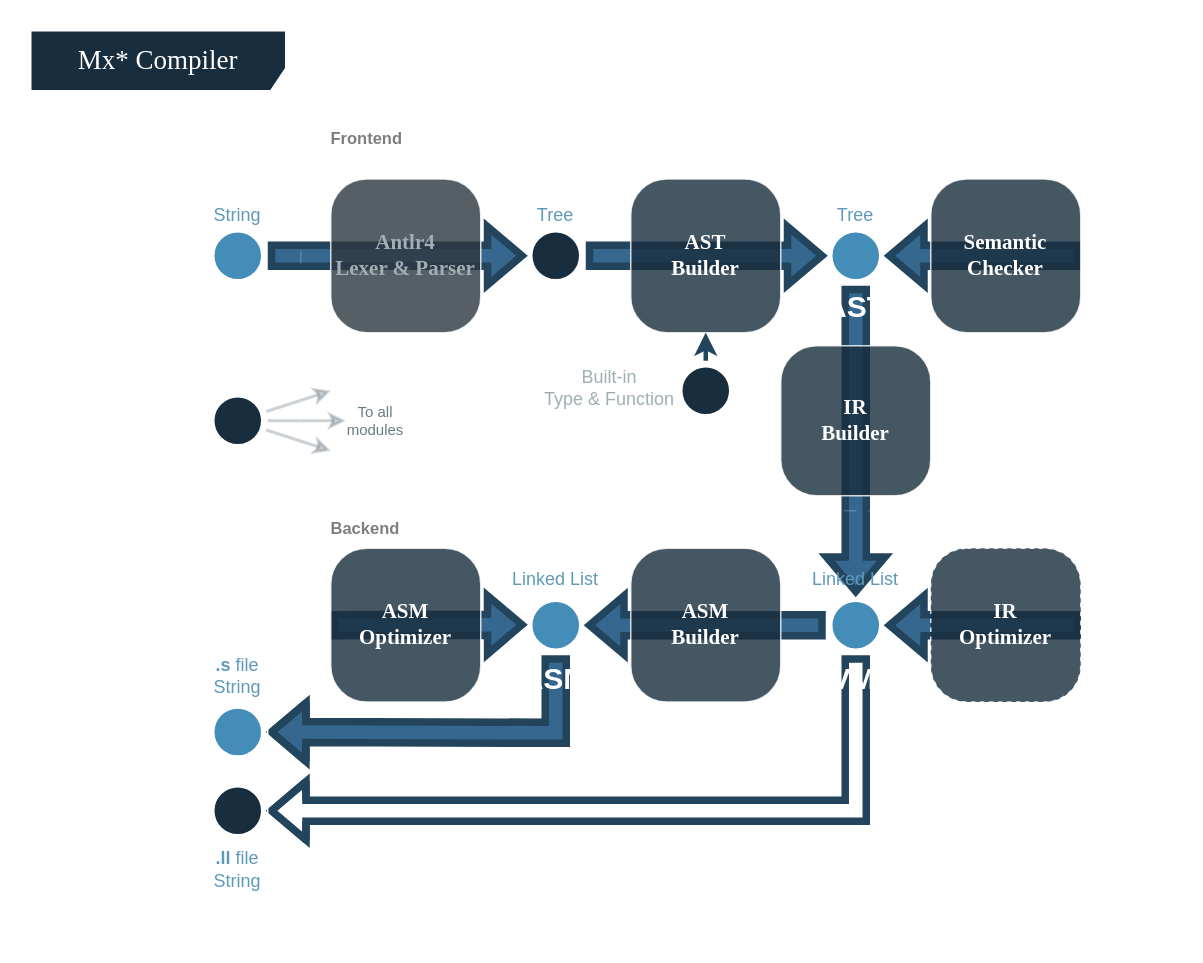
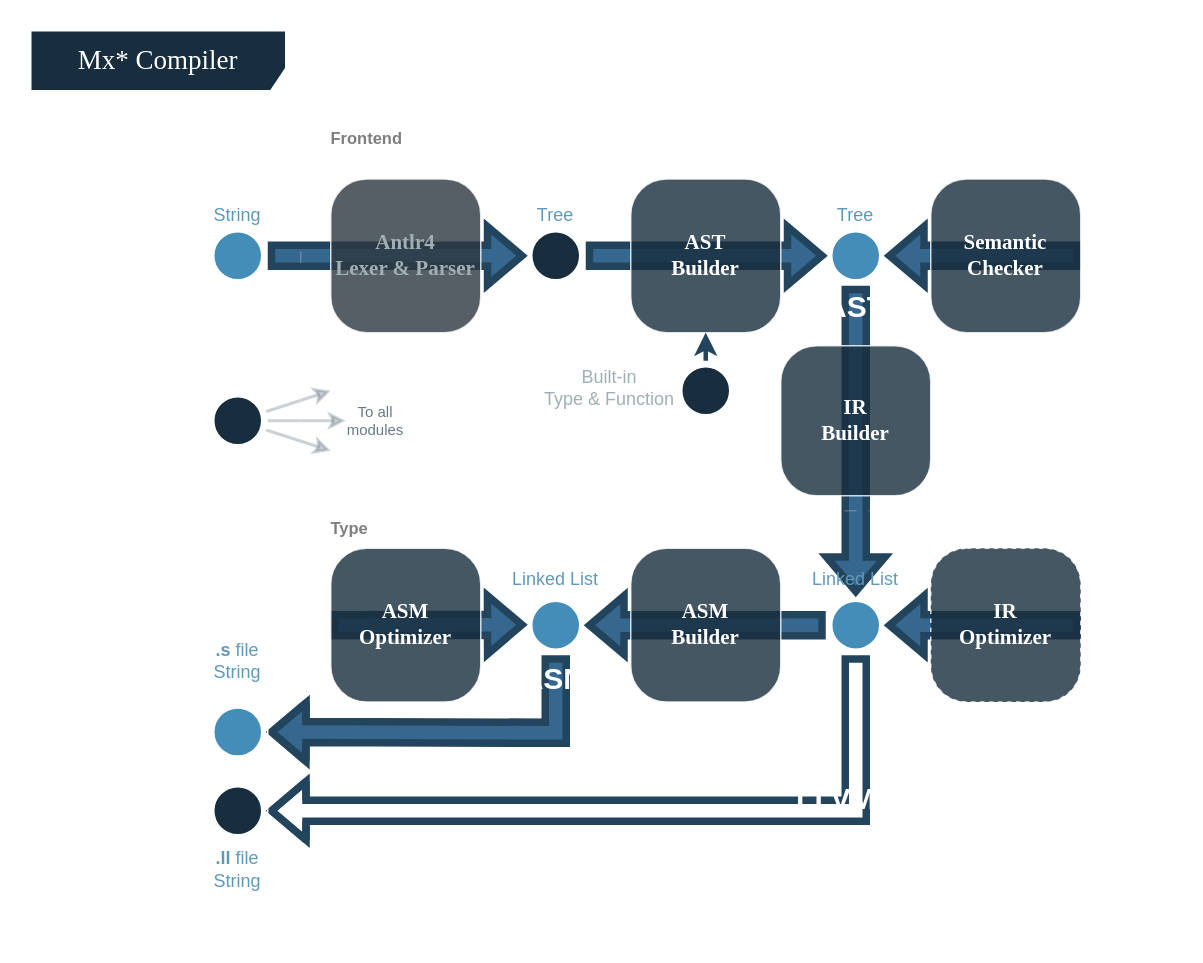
  <mxCell id="0" />
  <mxCell id="1" parent="0" />
  <mxCell id="2" value="Mx* Compiler" style="shape=umlFrame;whiteSpace=wrap;html=1;rounded=1;shadow=0;comic=0;labelBackgroundColor=none;strokeWidth=1;fontFamily=Verdana;fontSize=18;align=center;fillColor=#182E3E;strokeColor=#FFFFFF;fontColor=#FFFFFF;width=170;height=40;movable=1;resizable=1;rotatable=1;deletable=1;editable=1;locked=0;connectable=1;" parent="1" vertex="1"><mxGeometry x="20" y="20" width="760" height="600" as="geometry" /></mxCell>
- <mxCell id="3" value="&amp;nbsp; &amp;nbsp; &amp;nbsp; Backend" style="swimlane;strokeColor=#FFFFFF;fontFamily=Helvetica;fontSize=11;fontColor=default;fillColor=none;dashed=1;dashPattern=8 8;opacity=20;rounded=1;arcSize=28;swimlaneLine=0;textOpacity=50;container=0;align=left;verticalAlign=middle;html=1;whiteSpace=wrap;movable=1;resizable=1;rotatable=1;deletable=1;editable=1;locked=0;connectable=1;" vertex="1" parent="1"><mxGeometry x="200" y="340" width="540" height="220" as="geometry"><mxRectangle x="210" y="325" width="90" height="30" as="alternateBounds" /></mxGeometry></mxCell>
+ <mxCell id="3" value="&amp;nbsp; &amp;nbsp; &amp;nbsp; Type" style="swimlane;strokeColor=#FFFFFF;fontFamily=Helvetica;fontSize=11;fontColor=default;fillColor=none;dashed=1;dashPattern=8 8;opacity=20;rounded=1;arcSize=28;swimlaneLine=0;textOpacity=50;container=0;align=left;verticalAlign=middle;html=1;whiteSpace=wrap;movable=1;resizable=1;rotatable=1;deletable=1;editable=1;locked=0;connectable=1;" vertex="1" parent="1"><mxGeometry x="200" y="340" width="540" height="220" as="geometry"><mxRectangle x="210" y="325" width="90" height="30" as="alternateBounds" /></mxGeometry></mxCell>
  <mxCell id="4" style="edgeStyle=none;shape=flexArrow;rounded=0;orthogonalLoop=1;jettySize=auto;html=1;labelBackgroundColor=default;strokeColor=#23445D;strokeWidth=5;align=center;verticalAlign=middle;fontFamily=Helvetica;fontSize=11;fontColor=default;endArrow=classic;" edge="1" parent="1" source="54"><mxGeometry relative="1" as="geometry"><mxPoint x="570" y="436.25" as="sourcePoint" /><mxPoint x="178" y="540" as="targetPoint" /><Array as="points"><mxPoint x="570" y="540" /></Array></mxGeometry></mxCell>
  <mxCell id="5" style="edgeStyle=none;shape=flexArrow;rounded=0;orthogonalLoop=1;jettySize=auto;html=1;labelBackgroundColor=default;strokeColor=#23445D;strokeWidth=5;align=center;verticalAlign=middle;fontFamily=Helvetica;fontSize=11;fontColor=default;endArrow=classic;fillColor=#36688F;fillStyle=auto;gradientColor=none;" edge="1" parent="1" source="53"><mxGeometry relative="1" as="geometry"><mxPoint x="370" y="436.25" as="sourcePoint" /><mxPoint x="178" y="487.5" as="targetPoint" /><Array as="points"><mxPoint x="370" y="488" /></Array></mxGeometry></mxCell>
  <mxCell id="6" value="" style="shape=flexArrow;endArrow=classic;html=1;rounded=0;labelBackgroundColor=default;strokeColor=#23445D;strokeWidth=5;align=center;verticalAlign=middle;fontFamily=Helvetica;fontSize=11;fontColor=default;fillColor=#36688F;fillStyle=auto;gradientColor=none;" edge="1" parent="1" source="31" target="54"><mxGeometry width="50" height="50" relative="1" as="geometry"><mxPoint x="400" y="180" as="sourcePoint" /><mxPoint x="570" y="396.25" as="targetPoint" /></mxGeometry></mxCell>
  <mxCell id="7" value="" style="shape=flexArrow;endArrow=classic;html=1;rounded=0;labelBackgroundColor=default;strokeColor=#23445D;strokeWidth=5;align=center;verticalAlign=middle;fontFamily=Helvetica;fontSize=11;fontColor=default;fillColor=#36688F;fillStyle=auto;gradientColor=none;" edge="1" parent="1" source="9" target="27"><mxGeometry width="50" height="50" relative="1" as="geometry"><mxPoint x="210" y="260" as="sourcePoint" /><mxPoint x="340" y="337.5" as="targetPoint" /></mxGeometry></mxCell>
  <mxCell id="8" value="" style="group" vertex="1" connectable="0" parent="1"><mxGeometry x="128" y="127.5" width="60" height="90" as="geometry" /></mxCell>
  <mxCell id="9" value="" style="ellipse;html=1;shape=startState;fillColor=#448DB8;strokeColor=#FFFFFF;rounded=1;shadow=0;comic=0;labelBackgroundColor=none;fontFamily=Verdana;fontSize=12;fontColor=#FFFFFF;align=center;direction=south;" parent="8" vertex="1"><mxGeometry x="10" y="22.5" width="40" height="40" as="geometry" /></mxCell>
  <mxCell id="10" value="String" style="text;html=1;strokeColor=none;fillColor=none;align=center;verticalAlign=middle;whiteSpace=wrap;rounded=0;fontColor=#5F99BA;" vertex="1" parent="8"><mxGeometry width="60" height="30" as="geometry" /></mxCell>
  <mxCell id="11" value="" style="group" vertex="1" connectable="0" parent="1"><mxGeometry x="90" y="260" width="180" height="60" as="geometry" /></mxCell>
  <mxCell id="12" value="To all&lt;br style=&quot;font-size: 10px;&quot;&gt;modules" style="text;html=1;strokeColor=none;fillColor=none;align=center;verticalAlign=middle;whiteSpace=wrap;rounded=1;fontColor=#677B87;opacity=20;fontSize=10;" vertex="1" parent="11"><mxGeometry x="140" y="5" width="40" height="30" as="geometry" /></mxCell>
  <mxCell id="13" value="" style="endArrow=classic;html=1;rounded=0;labelBackgroundColor=default;strokeColor=#556873;strokeWidth=2;align=center;verticalAlign=middle;fontFamily=Helvetica;fontSize=11;fontColor=default;opacity=30;" edge="1" parent="11" source="14"><mxGeometry width="50" height="50" relative="1" as="geometry"><mxPoint x="-6.808" y="19.94" as="sourcePoint" /><mxPoint x="130" as="targetPoint" /><Array as="points" /></mxGeometry></mxCell>
  <mxCell id="14" value="" style="ellipse;html=1;shape=startState;fillColor=#182E3E;strokeColor=#FFFFFF;rounded=1;shadow=0;comic=0;labelBackgroundColor=none;fontFamily=Verdana;fontSize=12;fontColor=#FFFFFF;align=center;direction=south;" vertex="1" parent="11"><mxGeometry x="48" width="40" height="40" as="geometry" /></mxCell>
  <mxCell id="15" value="" style="endArrow=classic;html=1;rounded=0;labelBackgroundColor=default;strokeColor=#556873;strokeWidth=2;align=center;verticalAlign=middle;fontFamily=Helvetica;fontSize=11;fontColor=default;opacity=30;entryX=0;entryY=0.5;entryDx=0;entryDy=0;" edge="1" parent="11" source="14" target="12"><mxGeometry width="50" height="50" relative="1" as="geometry"><mxPoint x="107" y="40" as="sourcePoint" /><mxPoint x="110" y="30" as="targetPoint" /><Array as="points" /></mxGeometry></mxCell>
  <mxCell id="16" value="" style="endArrow=classic;html=1;rounded=0;labelBackgroundColor=default;strokeColor=#556873;strokeWidth=2;align=center;verticalAlign=middle;fontFamily=Helvetica;fontSize=11;fontColor=default;opacity=30;" edge="1" parent="11" source="14"><mxGeometry width="50" height="50" relative="1" as="geometry"><mxPoint x="90" y="50" as="sourcePoint" /><mxPoint x="130" y="40" as="targetPoint" /><Array as="points" /></mxGeometry></mxCell>
  <mxCell id="17" value="Compile&lt;br&gt;Arguments" style="text;html=1;strokeColor=none;fillColor=none;align=center;verticalAlign=middle;whiteSpace=wrap;rounded=0;fontColor=#FFFFFF;" vertex="1" parent="11"><mxGeometry x="-20" y="5" width="60" height="30" as="geometry" /></mxCell>
  <mxCell id="18" value="&amp;nbsp; &amp;nbsp; &amp;nbsp; Frontend" style="swimlane;strokeColor=#FFFFFF;fontFamily=Helvetica;fontSize=11;fontColor=default;fillColor=none;dashed=1;dashPattern=8 8;opacity=20;rounded=1;arcSize=28;swimlaneLine=0;textOpacity=50;container=0;align=left;verticalAlign=middle;html=1;whiteSpace=wrap;movable=1;resizable=1;rotatable=1;deletable=1;editable=1;locked=0;connectable=1;" vertex="1" parent="1"><mxGeometry x="200" y="80" width="540" height="260" as="geometry"><mxRectangle x="210" y="325" width="90" height="30" as="alternateBounds" /></mxGeometry></mxCell>
  <mxCell id="19" value="" style="shape=flexArrow;endArrow=classic;html=1;rounded=0;labelBackgroundColor=default;strokeColor=#23445D;strokeWidth=5;align=center;verticalAlign=middle;fontFamily=Helvetica;fontSize=11;fontColor=default;exitX=1;exitY=0.5;exitDx=0;exitDy=0;fillColor=#36688F;fillStyle=auto;gradientColor=none;" edge="1" parent="1" source="22" target="54"><mxGeometry width="50" height="50" relative="1" as="geometry"><mxPoint x="730" y="206.25" as="sourcePoint" /><mxPoint x="590" y="416.25" as="targetPoint" /></mxGeometry></mxCell>
  <mxCell id="20" value="" style="shape=flexArrow;endArrow=classic;html=1;rounded=0;labelBackgroundColor=default;strokeColor=#23445D;strokeWidth=5;align=center;verticalAlign=middle;fontFamily=Helvetica;fontSize=11;fontColor=default;fillColor=#36688F;fillStyle=auto;gradientColor=none;" edge="1" parent="1" source="54" target="53"><mxGeometry width="50" height="50" relative="1" as="geometry"><mxPoint x="550" y="416.25" as="sourcePoint" /><mxPoint x="390" y="416.25" as="targetPoint" /></mxGeometry></mxCell>
  <mxCell id="21" value="ASM&lt;br style=&quot;font-size: 14px;&quot;&gt;Builder" style="rounded=1;whiteSpace=wrap;html=1;arcSize=24;fillColor=#182E3E;strokeColor=#FFFFFF;shadow=0;comic=0;labelBackgroundColor=none;fontFamily=Verdana;fontSize=14;fontColor=#FFFFFF;align=center;fontStyle=1;opacity=80;" vertex="1" parent="1"><mxGeometry x="420" y="365" width="100" height="102.5" as="geometry" /></mxCell>
  <mxCell id="22" value="IR&lt;br style=&quot;font-size: 14px;&quot;&gt;Optimizer" style="rounded=1;whiteSpace=wrap;html=1;arcSize=24;fillColor=#182E3E;strokeColor=#FFFFFF;shadow=0;comic=0;labelBackgroundColor=none;fontFamily=Verdana;fontSize=14;fontColor=#FFFFFF;align=center;fontStyle=1;opacity=80;dashed=1;" vertex="1" parent="1"><mxGeometry x="620" y="365" width="100" height="102.5" as="geometry" /></mxCell>
  <mxCell id="23" value="" style="shape=flexArrow;endArrow=classic;html=1;rounded=0;labelBackgroundColor=default;strokeColor=#23445D;strokeWidth=5;align=center;verticalAlign=middle;fontFamily=Helvetica;fontSize=11;fontColor=default;exitX=0;exitY=0.5;exitDx=0;exitDy=0;fillColor=#36688F;fillStyle=auto;gradientColor=none;" edge="1" parent="1" source="24"><mxGeometry width="50" height="50" relative="1" as="geometry"><mxPoint x="730" y="426" as="sourcePoint" /><mxPoint x="350" y="416" as="targetPoint" /></mxGeometry></mxCell>
  <mxCell id="24" value="ASM&lt;br style=&quot;font-size: 14px;&quot;&gt;Optimizer" style="rounded=1;whiteSpace=wrap;html=1;arcSize=24;fillColor=#182E3E;strokeColor=#FFFFFF;shadow=0;comic=0;labelBackgroundColor=none;fontFamily=Verdana;fontSize=14;fontColor=#FFFFFF;align=center;fontStyle=1;opacity=80;" vertex="1" parent="1"><mxGeometry x="220" y="365" width="100" height="102.5" as="geometry" /></mxCell>
  <mxCell id="25" value="Antlr4&lt;br style=&quot;font-size: 14px;&quot;&gt;Lexer &amp;amp; Parser" style="rounded=1;whiteSpace=wrap;html=1;arcSize=24;fillColor=#2D3840;strokeColor=#FFFFFF;shadow=0;comic=0;labelBackgroundColor=none;fontFamily=Verdana;fontSize=14;fontColor=#9FAFB3;align=center;opacity=80;fontStyle=1" parent="1" vertex="1"><mxGeometry x="220" y="118.75" width="100" height="102.5" as="geometry" /></mxCell>
  <mxCell id="26" value="" style="group" vertex="1" connectable="0" parent="1"><mxGeometry x="340" y="127.5" width="60" height="90" as="geometry" /></mxCell>
  <mxCell id="27" value="" style="ellipse;html=1;shape=startState;fillColor=#182E3E;strokeColor=#FFFFFF;rounded=1;shadow=0;comic=0;labelBackgroundColor=none;fontFamily=Verdana;fontSize=12;fontColor=#FFFFFF;align=center;direction=south;" vertex="1" parent="26"><mxGeometry x="10" y="22.5" width="40" height="40" as="geometry" /></mxCell>
  <mxCell id="28" value="Tree" style="text;html=1;strokeColor=none;fillColor=none;align=center;verticalAlign=middle;whiteSpace=wrap;rounded=0;fontColor=#5F99BA;" vertex="1" parent="26"><mxGeometry width="60" height="30" as="geometry" /></mxCell>
  <mxCell id="29" value="" style="group" vertex="1" connectable="0" parent="1"><mxGeometry x="540" y="127.5" width="60" height="90" as="geometry" /></mxCell>
  <mxCell id="30" value="AST" style="text;html=1;strokeColor=none;fillColor=none;align=center;verticalAlign=middle;whiteSpace=wrap;rounded=0;fontColor=#FFFFFF;fontStyle=1;fontSize=20;shadow=1;" vertex="1" parent="29"><mxGeometry y="60" width="60" height="30" as="geometry" /></mxCell>
  <mxCell id="31" value="" style="ellipse;html=1;shape=startState;fillColor=#448DB8;strokeColor=#FFFFFF;rounded=1;shadow=0;comic=0;labelBackgroundColor=none;fontFamily=Verdana;fontSize=12;fontColor=#FFFFFF;align=center;direction=south;" vertex="1" parent="29"><mxGeometry x="10" y="22.5" width="40" height="40" as="geometry" /></mxCell>
  <mxCell id="32" value="Tree" style="text;html=1;strokeColor=none;fillColor=none;align=center;verticalAlign=middle;whiteSpace=wrap;rounded=0;fontColor=#5F99BA;" vertex="1" parent="29"><mxGeometry width="60" height="30" as="geometry" /></mxCell>
  <mxCell id="33" value="" style="shape=flexArrow;endArrow=classic;html=1;rounded=0;labelBackgroundColor=default;strokeColor=#23445D;strokeWidth=5;align=center;verticalAlign=middle;fontFamily=Helvetica;fontSize=11;fontColor=default;fillColor=#36688F;fillStyle=auto;gradientColor=none;" edge="1" parent="1" source="27" target="31"><mxGeometry width="50" height="50" relative="1" as="geometry"><mxPoint x="390" y="170" as="sourcePoint" /><mxPoint x="360" y="180" as="targetPoint" /></mxGeometry></mxCell>
  <mxCell id="34" value="AST&lt;br style=&quot;font-size: 14px;&quot;&gt;Builder" style="rounded=1;whiteSpace=wrap;html=1;arcSize=24;fillColor=#182E3E;strokeColor=#FFFFFF;shadow=0;comic=0;labelBackgroundColor=none;fontFamily=Verdana;fontSize=14;fontColor=#FFFFFF;align=center;fontStyle=1;opacity=80;" vertex="1" parent="1"><mxGeometry x="420" y="118.75" width="100" height="102.5" as="geometry" /></mxCell>
  <mxCell id="35" value="" style="shape=flexArrow;endArrow=classic;html=1;rounded=0;labelBackgroundColor=default;strokeColor=#23445D;strokeWidth=5;align=center;verticalAlign=middle;fontFamily=Helvetica;fontSize=11;fontColor=default;exitX=1;exitY=0.5;exitDx=0;exitDy=0;fillColor=#36688F;fillStyle=auto;gradientColor=none;" edge="1" parent="1" source="36" target="31"><mxGeometry width="50" height="50" relative="1" as="geometry"><mxPoint x="400" y="180" as="sourcePoint" /><mxPoint x="600" y="250" as="targetPoint" /></mxGeometry></mxCell>
  <mxCell id="36" value="Semantic&lt;br style=&quot;font-size: 14px;&quot;&gt;Checker" style="rounded=1;whiteSpace=wrap;html=1;arcSize=24;fillColor=#182E3E;strokeColor=#FFFFFF;shadow=0;comic=0;labelBackgroundColor=none;fontFamily=Verdana;fontSize=14;fontColor=#FFFFFF;align=center;fontStyle=1;opacity=80;" vertex="1" parent="1"><mxGeometry x="620" y="118.75" width="100" height="102.5" as="geometry" /></mxCell>
  <mxCell id="37" value="" style="endArrow=classic;html=1;rounded=0;labelBackgroundColor=default;strokeColor=#23445D;strokeWidth=3;align=center;verticalAlign=middle;fontFamily=Helvetica;fontSize=11;fontColor=default;" edge="1" parent="1" source="42" target="34"><mxGeometry width="50" height="50" relative="1" as="geometry"><mxPoint x="470" y="240" as="sourcePoint" /><mxPoint x="430" y="221.25" as="targetPoint" /><Array as="points" /></mxGeometry></mxCell>
  <mxCell id="38" value="IR&lt;br style=&quot;font-size: 14px;&quot;&gt;Builder" style="rounded=1;whiteSpace=wrap;html=1;arcSize=24;fillColor=#182E3E;strokeColor=#FFFFFF;shadow=0;comic=0;labelBackgroundColor=none;fontFamily=Verdana;fontSize=14;fontColor=#FFFFFF;align=center;fontStyle=1;opacity=80;" vertex="1" parent="1"><mxGeometry x="520" y="230" width="100" height="100" as="geometry" /></mxCell>
  <mxCell id="39" value="Built-in&lt;br&gt;Type &amp;amp; Function" style="text;html=1;strokeColor=none;fillColor=none;align=center;verticalAlign=middle;whiteSpace=wrap;rounded=0;fontColor=#9FAFB3;" vertex="1" parent="1"><mxGeometry x="356" y="243" width="100" height="30" as="geometry" /></mxCell>
  <mxCell id="40" value="Souce&lt;br style=&quot;font-size: 18px;&quot;&gt;Code" style="text;html=1;strokeColor=none;fillColor=none;align=center;verticalAlign=middle;whiteSpace=wrap;rounded=0;fontColor=#FFFFFF;fontStyle=1;fontSize=18;" vertex="1" parent="1"><mxGeometry x="68" y="155" width="60" height="30" as="geometry" /></mxCell>
  <mxCell id="41" value="Parse&lt;br&gt;Tree" style="text;html=1;strokeColor=none;fillColor=none;align=center;verticalAlign=middle;whiteSpace=wrap;rounded=0;fontColor=#FFFFFF;fontStyle=1" vertex="1" parent="1"><mxGeometry x="340" y="192.5" width="60" height="30" as="geometry" /></mxCell>
  <mxCell id="42" value="" style="ellipse;html=1;shape=startState;fillColor=#182E3E;strokeColor=#FFFFFF;rounded=1;shadow=0;comic=0;labelBackgroundColor=none;fontFamily=Verdana;fontSize=12;fontColor=#FFFFFF;align=center;direction=south;" vertex="1" parent="1"><mxGeometry x="450" y="240" width="40" height="40" as="geometry" /></mxCell>
  <mxCell id="43" value="Assembly&lt;br&gt;Source Code&lt;br&gt;File" style="text;html=1;strokeColor=none;fillColor=none;align=center;verticalAlign=middle;whiteSpace=wrap;rounded=0;fontColor=#FFFFFF;" vertex="1" parent="1"><mxGeometry x="47" y="472.5" width="100" height="30" as="geometry" /></mxCell>
  <mxCell id="44" value="&lt;b&gt;.ll&lt;/b&gt;&amp;nbsp;file&lt;br&gt;String" style="text;html=1;strokeColor=none;fillColor=none;align=center;verticalAlign=middle;whiteSpace=wrap;rounded=0;fontColor=#5F99BA;" vertex="1" parent="1"><mxGeometry x="128" y="564" width="60" height="30" as="geometry" /></mxCell>
  <mxCell id="45" value="LLVM IR&lt;br&gt;Output&amp;nbsp;File" style="text;html=1;strokeColor=none;fillColor=none;align=center;verticalAlign=middle;whiteSpace=wrap;rounded=0;fontColor=#FFFFFF;" vertex="1" parent="1"><mxGeometry x="49" y="525" width="100" height="30" as="geometry" /></mxCell>
  <mxCell id="46" value="" style="ellipse;html=1;shape=endState;fillColor=#182E3E;strokeColor=#FFFFFF;rounded=1;shadow=0;comic=0;labelBackgroundColor=none;fontFamily=Verdana;fontSize=12;fontColor=#FFFFFF;align=center;" vertex="1" parent="1"><mxGeometry x="138" y="520" width="40" height="40" as="geometry" /></mxCell>
- <mxCell id="47" value="&lt;b&gt;.s&lt;/b&gt; file&lt;br&gt;String" style="text;html=1;strokeColor=none;fillColor=none;align=center;verticalAlign=middle;whiteSpace=wrap;rounded=0;fontColor=#5F99BA;" vertex="1" parent="1"><mxGeometry x="128" y="434.5" width="60" height="30" as="geometry" /></mxCell>
+ <mxCell id="47" value="&lt;b&gt;.s&lt;/b&gt; file&lt;br&gt;String" style="text;html=1;strokeColor=none;fillColor=none;align=center;verticalAlign=middle;whiteSpace=wrap;rounded=0;fontColor=#5F99BA;" vertex="1" parent="1"><mxGeometry x="128" y="424.5" width="60" height="30" as="geometry" /></mxCell>
  <mxCell id="48" value="" style="ellipse;html=1;shape=endState;fillColor=#448DB8;strokeColor=#FFFFFF;rounded=1;shadow=0;comic=0;labelBackgroundColor=none;fontFamily=Verdana;fontSize=12;fontColor=#FFFFFF;align=center;" vertex="1" parent="1"><mxGeometry x="138" y="467.5" width="40" height="40" as="geometry" /></mxCell>
  <mxCell id="49" value="ASM" style="text;html=1;strokeColor=none;fillColor=none;align=center;verticalAlign=middle;whiteSpace=wrap;rounded=0;fontColor=#FFFFFF;fontStyle=1;fontSize=20;shadow=1;" vertex="1" parent="1"><mxGeometry x="330" y="436.25" width="80" height="30" as="geometry" /></mxCell>
  <mxCell id="50" value="Linked List" style="text;html=1;strokeColor=none;fillColor=none;align=center;verticalAlign=middle;whiteSpace=wrap;rounded=0;fontColor=#5F99BA;" vertex="1" parent="1"><mxGeometry x="330" y="371.25" width="80" height="30" as="geometry" /></mxCell>
- <mxCell id="51" value="LLVM IR" style="text;html=1;strokeColor=none;fillColor=none;align=center;verticalAlign=middle;whiteSpace=wrap;rounded=0;fontColor=#FFFFFF;fontStyle=1;fontSize=20;shadow=1;" vertex="1" parent="1"><mxGeometry x="520" y="436.25" width="100" height="30" as="geometry" /></mxCell>
+ <mxCell id="51" value="LLVM IR" style="text;html=1;strokeColor=none;fillColor=none;align=center;verticalAlign=middle;whiteSpace=wrap;rounded=0;fontColor=#FFFFFF;fontStyle=1;fontSize=20;shadow=1;" vertex="1" parent="1"><mxGeometry x="520" y="516.25" width="100" height="30" as="geometry" /></mxCell>
  <mxCell id="52" value="Linked List" style="text;html=1;strokeColor=none;fillColor=none;align=center;verticalAlign=middle;whiteSpace=wrap;rounded=0;fontColor=#5F99BA;" vertex="1" parent="1"><mxGeometry x="530" y="371.25" width="80" height="28.75" as="geometry" /></mxCell>
  <mxCell id="53" value="" style="ellipse;html=1;shape=startState;fillColor=#448DB8;strokeColor=#FFFFFF;rounded=1;shadow=0;comic=0;labelBackgroundColor=none;fontFamily=Verdana;fontSize=12;fontColor=#FFFFFF;align=center;direction=south;" vertex="1" parent="1"><mxGeometry x="350" y="396.25" width="40" height="40" as="geometry" /></mxCell>
  <mxCell id="54" value="" style="ellipse;html=1;shape=startState;fillColor=#448DB8;strokeColor=#FFFFFF;rounded=1;shadow=0;comic=0;labelBackgroundColor=none;fontFamily=Verdana;fontSize=12;fontColor=#FFFFFF;align=center;direction=south;" vertex="1" parent="1"><mxGeometry x="550" y="396.25" width="40" height="40" as="geometry" /></mxCell>
